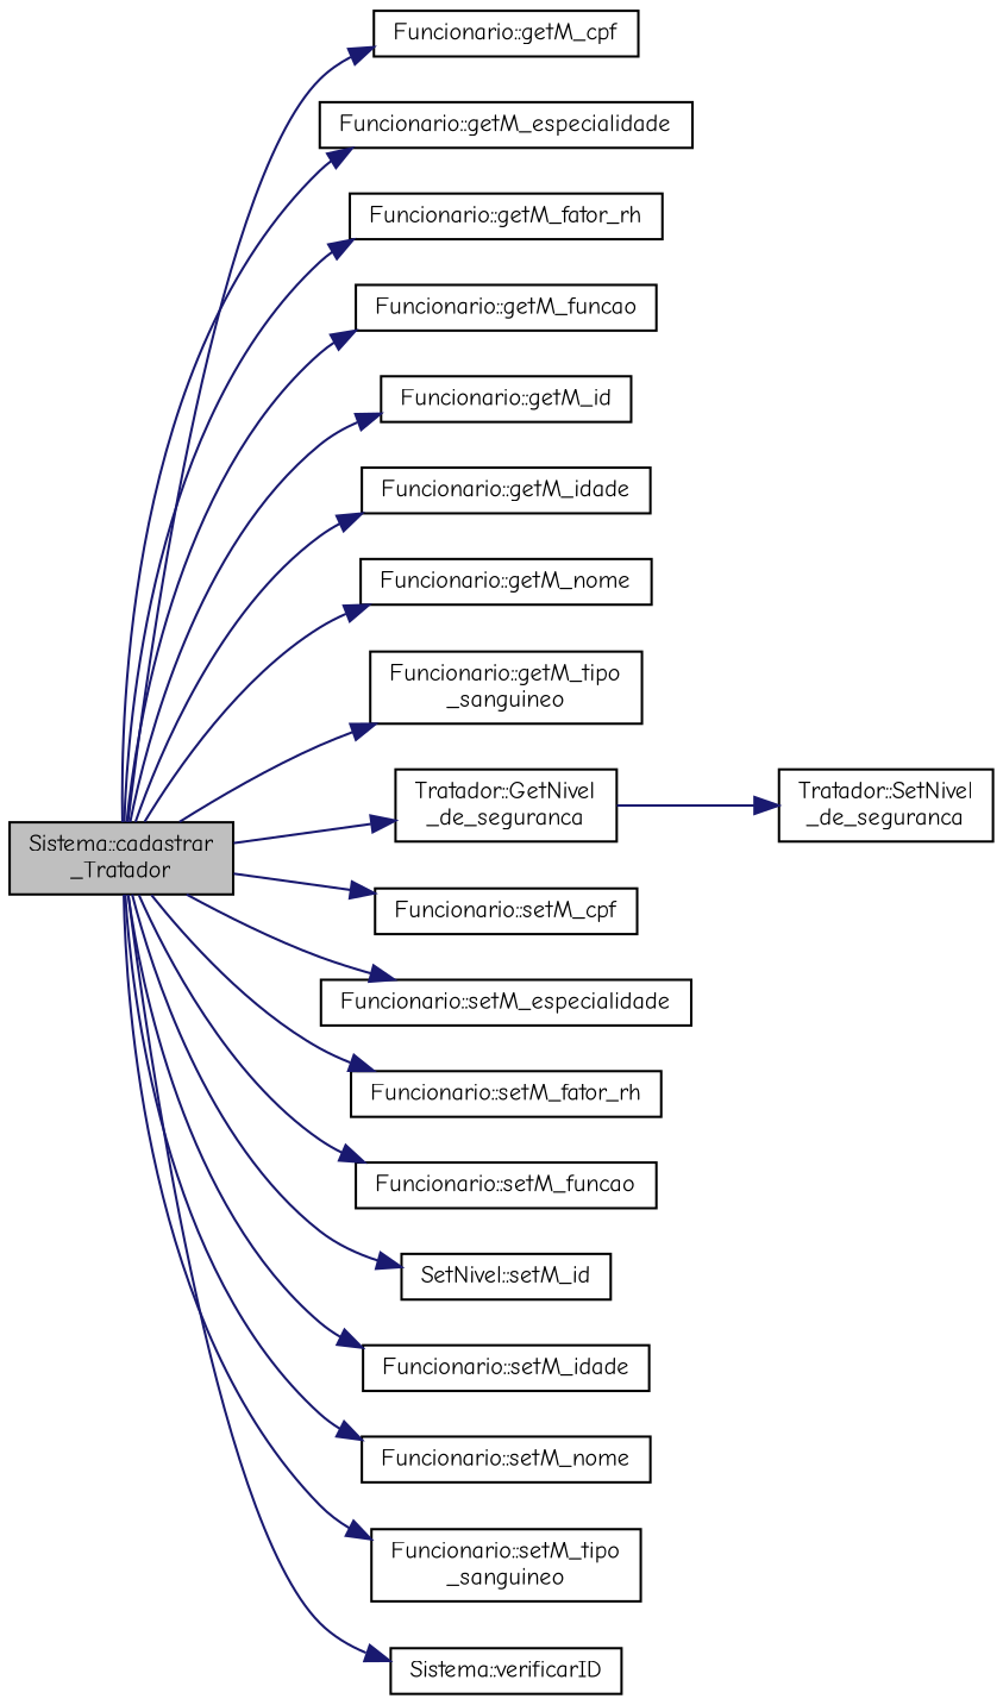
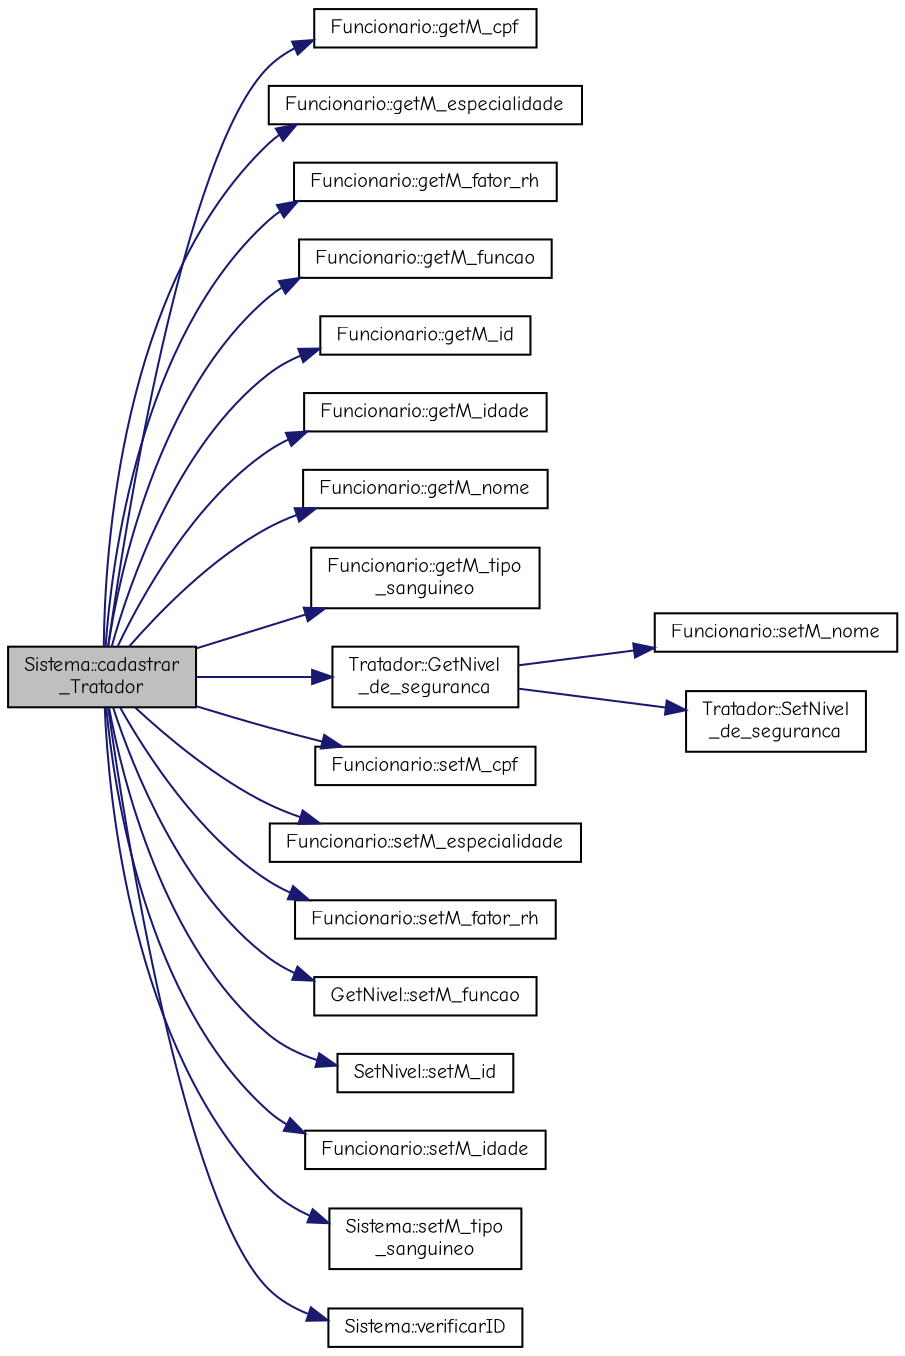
  digraph {
    fontname="Comic Neue"
    rankdir=LR
    node [color=black fillcolor=white fontname="Comic Neue" fontsize=10 shape=record style=filled]
    edge [color=midnightblue fontname="Comic Neue" fontsize=10 labelfontname=Helvetica labelfontsize=10 style=solid]
    n1 [fillcolor=grey75 fontcolor=black height=0.2 label="Sistema::cadastrar\l_Tratador" width=0.4]
    n2 [height=0.2 label="Funcionario::getM_cpf" width=0.4]
    n3 [height=0.2 label="Funcionario::getM_especialidade" width=0.4]
    n4 [height=0.2 label="Funcionario::getM_fator_rh" width=0.4]
    n5 [height=0.2 label="Funcionario::getM_funcao" width=0.4]
    n6 [height=0.2 label="Funcionario::getM_id" width=0.4]
    n7 [height=0.2 label="Funcionario::getM_idade" width=0.4]
    n8 [height=0.2 label="Funcionario::getM_nome" width=0.4]
    n9 [height=0.2 label="Funcionario::getM_tipo\l_sanguineo" width=0.4]
    n10 [height=0.2 label="Tratador::GetNivel\l_de_seguranca" width=0.4]
    n11 [height=0.2 label="Funcionario::setM_cpf" width=0.4]
    n12 [height=0.2 label="Funcionario::setM_especialidade" width=0.4]
    n13 [height=0.2 label="Funcionario::setM_fator_rh" width=0.4]
-   n14 [height=0.2 label="Funcionario::setM_funcao" width=0.4]
+   n14 [height=0.2 label="GetNivel::setM_funcao" width=0.4]
    n15 [height=0.2 label="SetNivel::setM_id" width=0.4]
    n16 [height=0.2 label="Funcionario::setM_idade" width=0.4]
    n17 [height=0.2 label="Funcionario::setM_nome" width=0.4]
-   n18 [height=0.2 label="Funcionario::setM_tipo\l_sanguineo" width=0.4]
+   n18 [height=0.2 label="Sistema::setM_tipo\l_sanguineo" width=0.4]
    n19 [height=0.2 label="Sistema::verificarID" width=0.4]
    n20 [height=0.2 label="Tratador::SetNivel\l_de_seguranca" width=0.4]
    n1 -> n2
    n1 -> n3
    n1 -> n4
    n1 -> n5
    n1 -> n6
    n1 -> n7
    n1 -> n8
    n1 -> n9
    n1 -> n10
    n1 -> n11
    n1 -> n12
    n1 -> n13
    n1 -> n14
    n1 -> n15
    n1 -> n16
-   n1 -> n17
+   n10 -> n17
    n1 -> n18
    n1 -> n19
    n10 -> n20
  }
